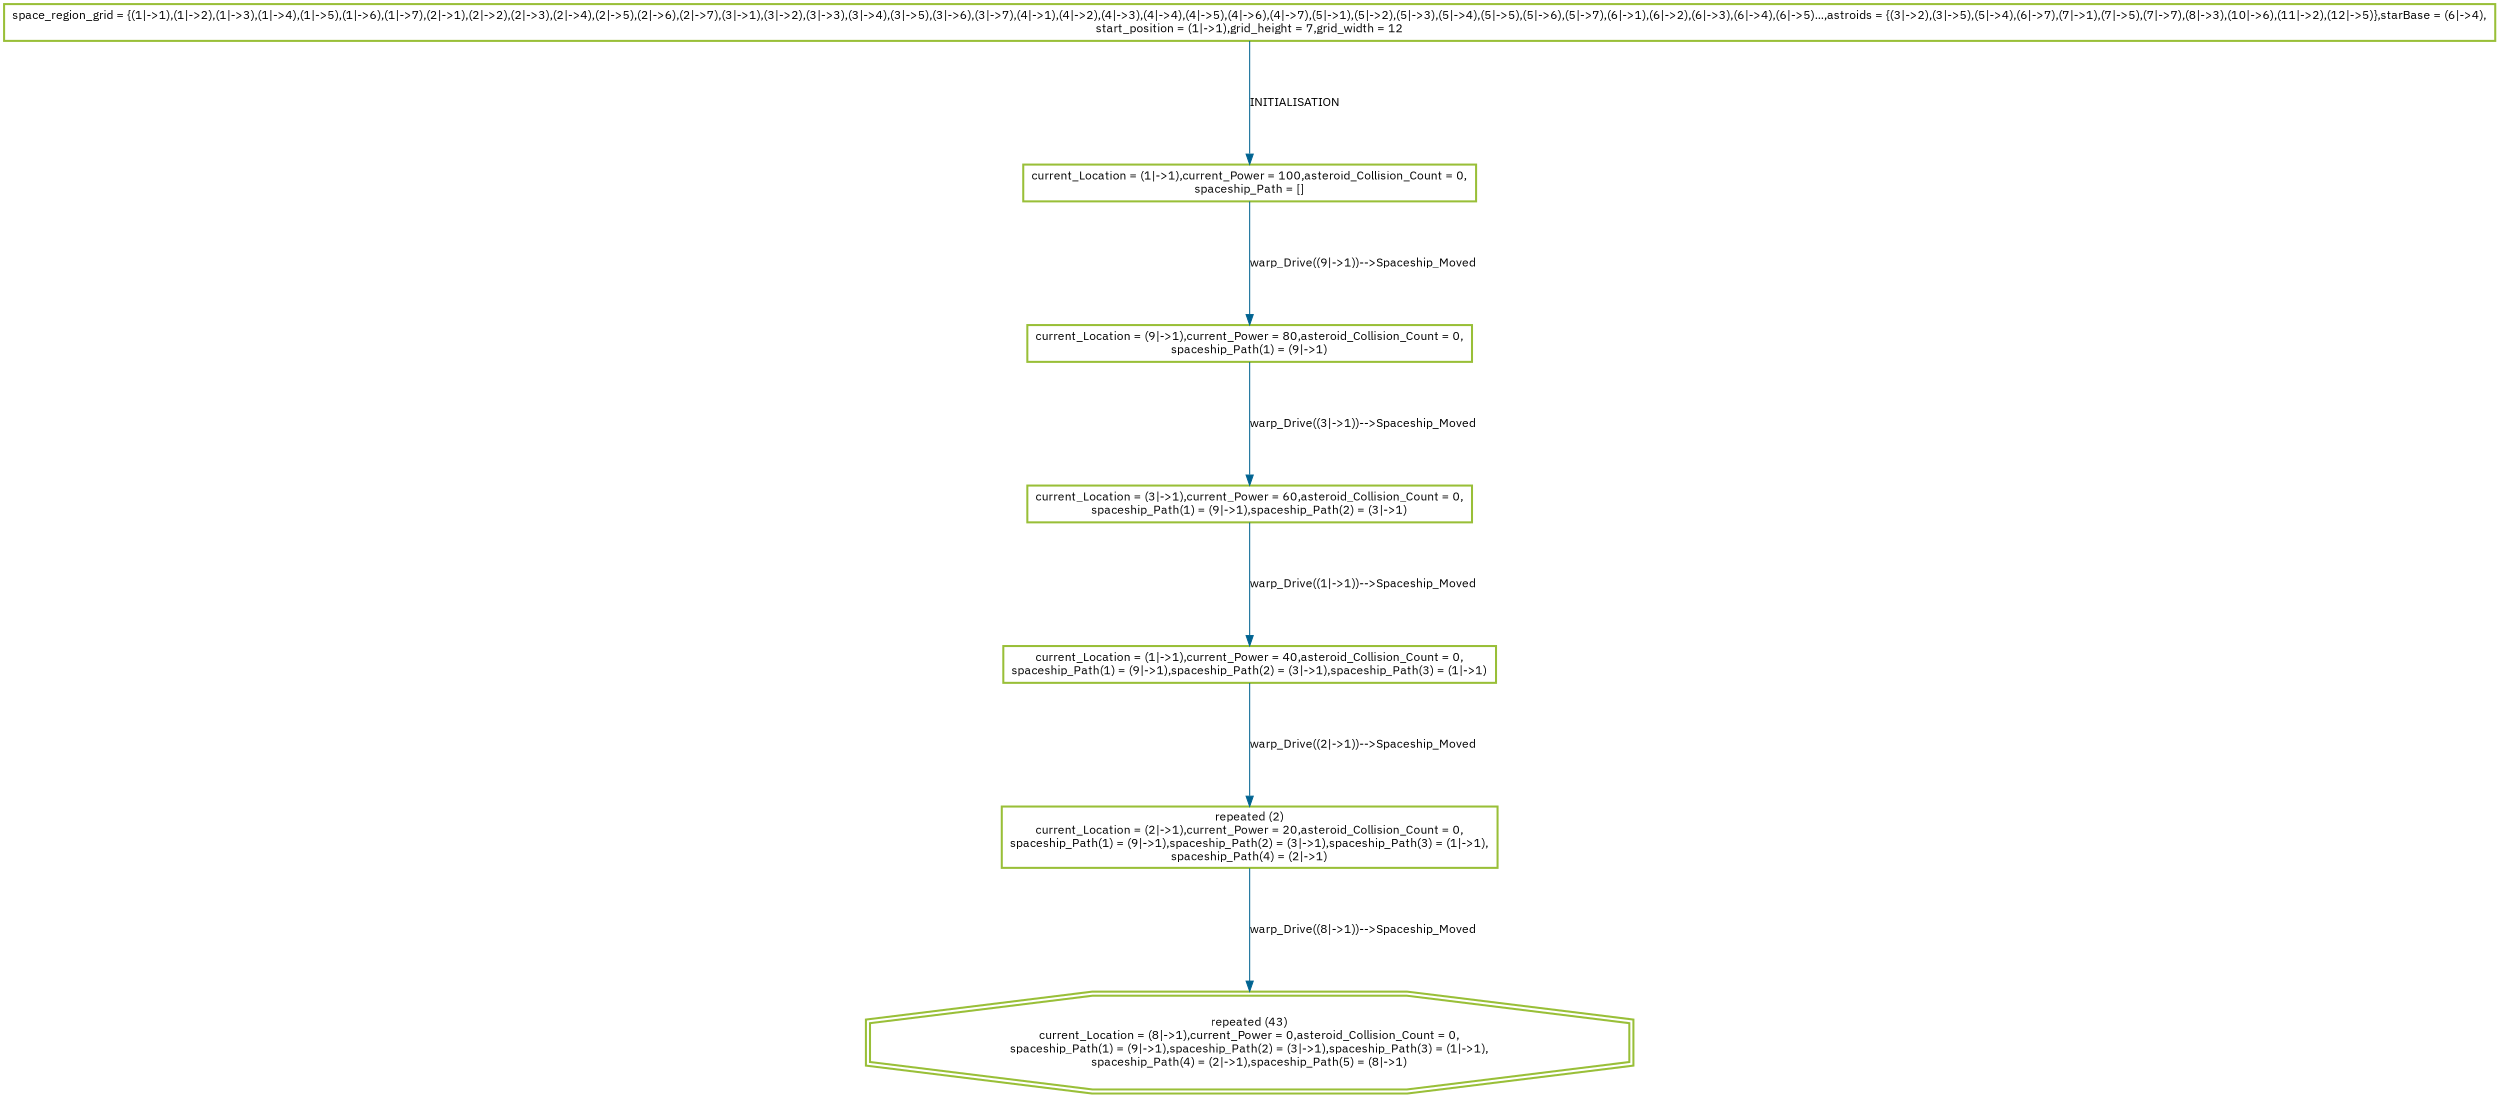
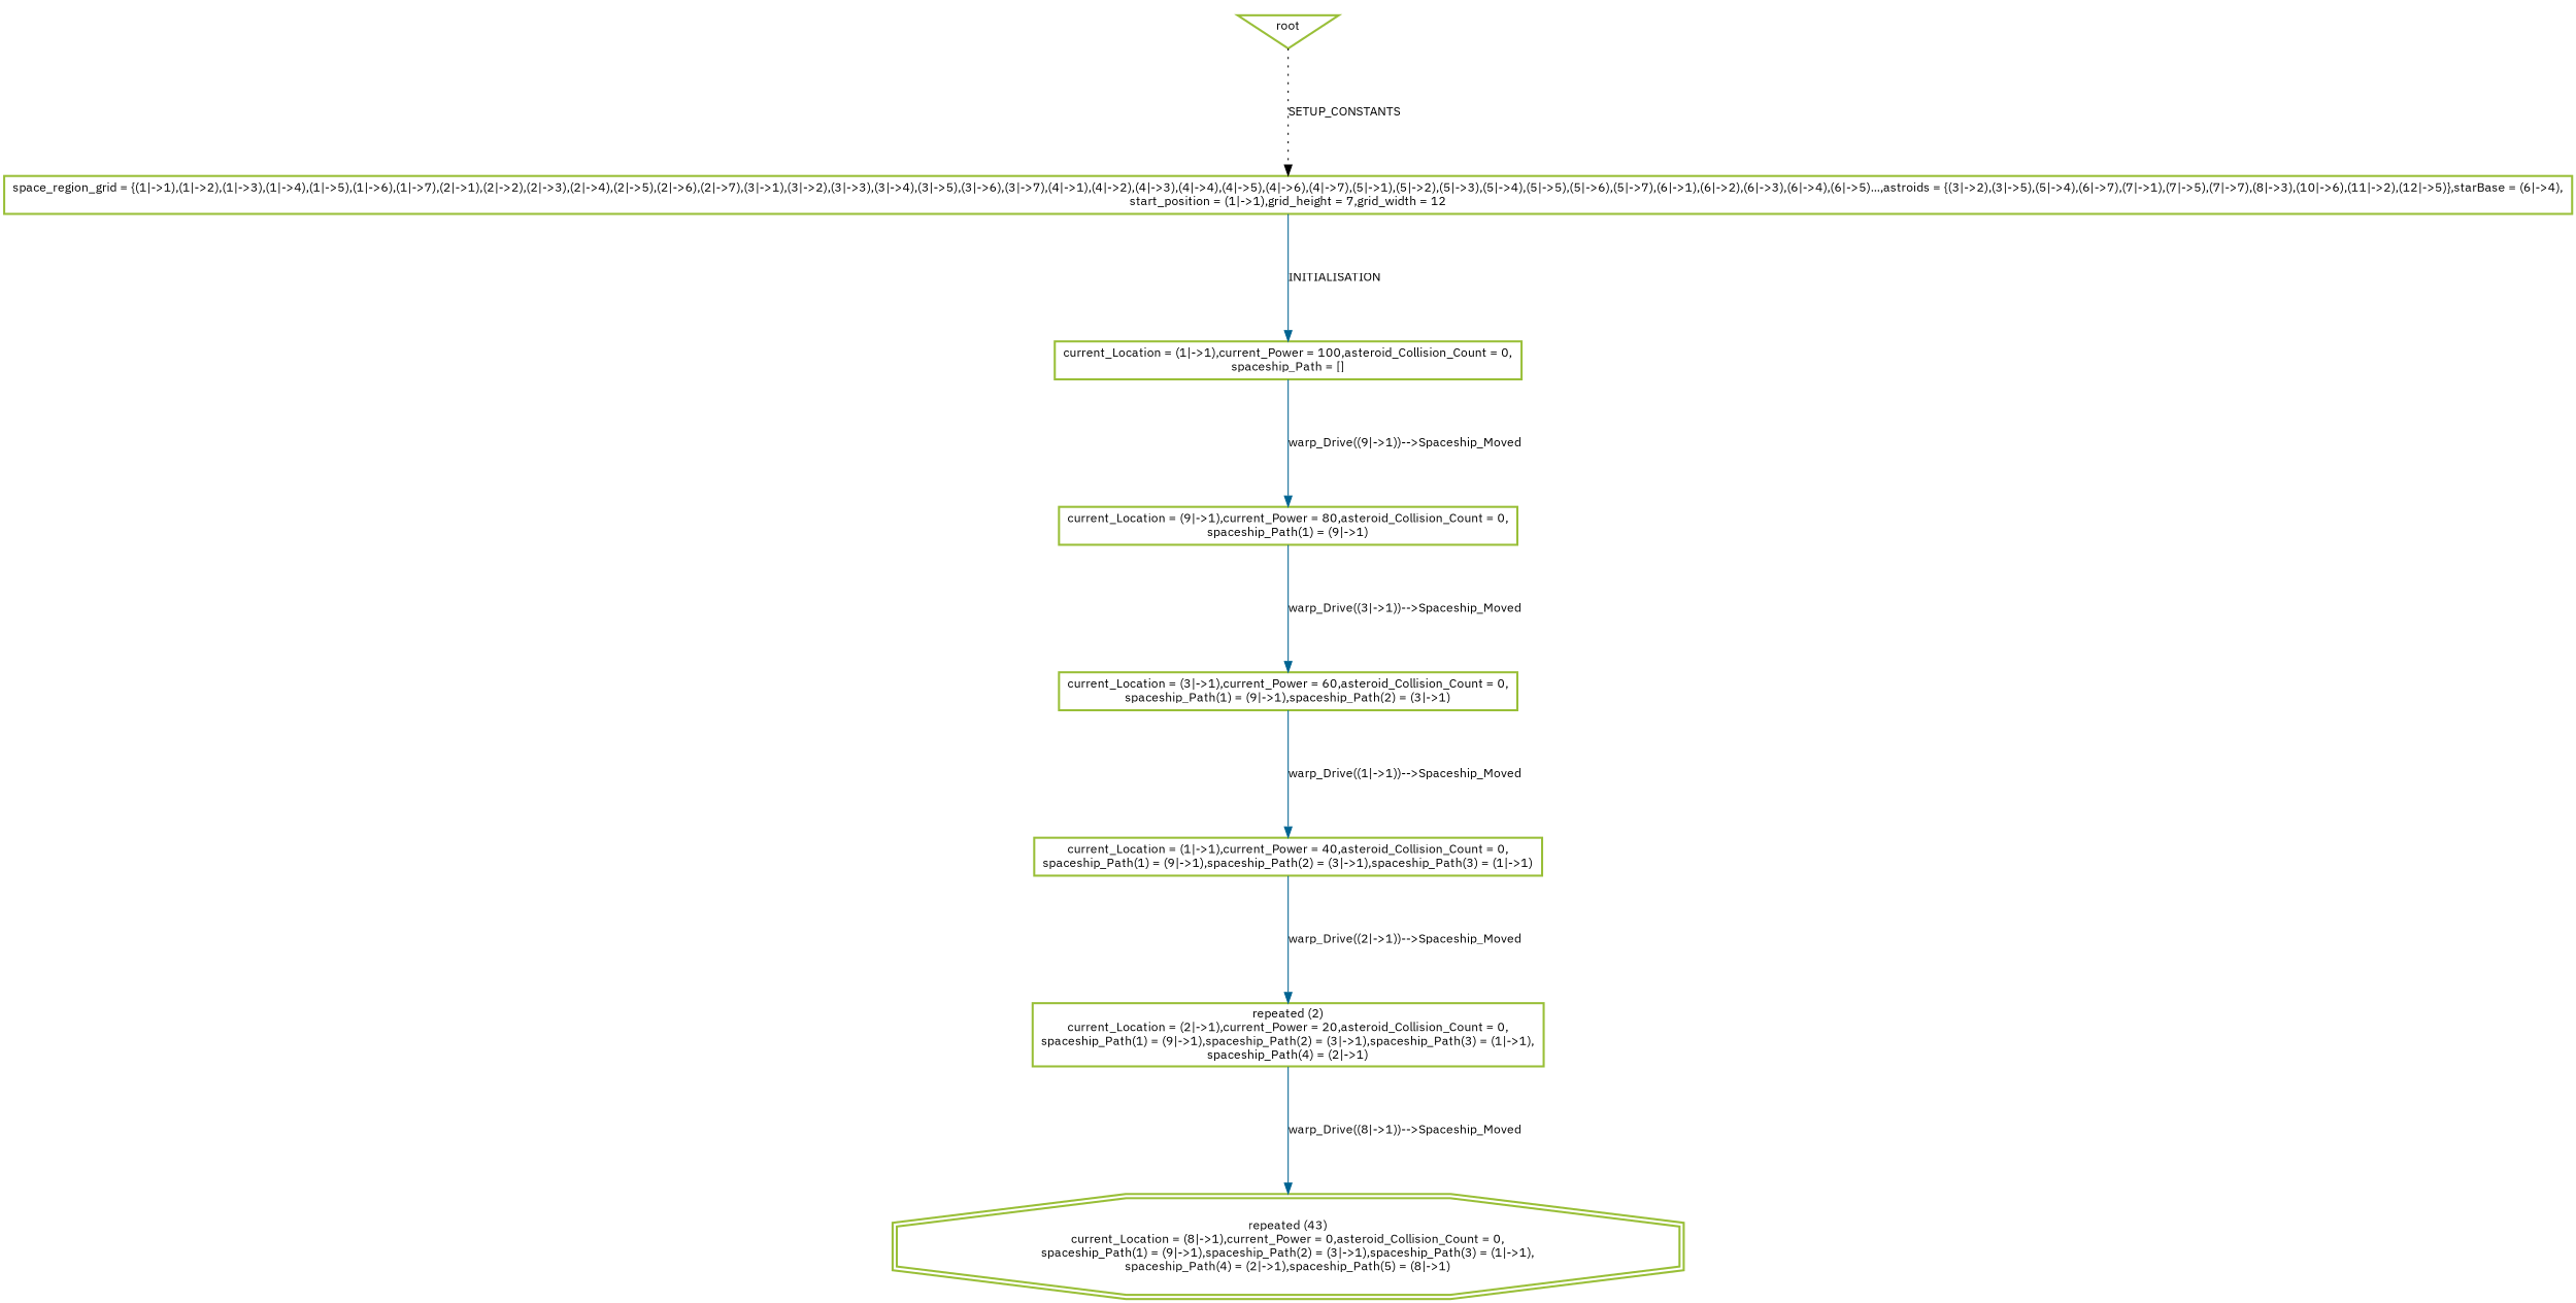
  digraph {
    nodesep=1.5
    ranksep=1.5
    fontname="IBM Plex Sans"
    node [color="#99BF38" fontsize=12 penwidth=2 shape=box fontname="IBM Plex Sans"]
    edge [color="#006391" fontsize=12 fontname="IBM Plex Sans"]
    n1 [label="space_region_grid = \{(1\|-\>1),(1\|-\>2),(1\|-\>3),(1\|-\>4),(1\|-\>5),(1\|-\>6),(1\|-\>7),(2\|-\>1),(2\|-\>2),(2\|-\>3),(2\|-\>4),(2\|-\>5),(2\|-\>6),(2\|-\>7),(3\|-\>1),(3\|-\>2),(3\|-\>3),(3\|-\>4),(3\|-\>5),(3\|-\>6),(3\|-\>7),(4\|-\>1),(4\|-\>2),(4\|-\>3),(4\|-\>4),(4\|-\>5),(4\|-\>6),(4\|-\>7),(5\|-\>1),(5\|-\>2),(5\|-\>3),(5\|-\>4),(5\|-\>5),(5\|-\>6),(5\|-\>7),(6\|-\>1),(6\|-\>2),(6\|-\>3),(6\|-\>4),(6\|-\>5)...,astroids = \{(3\|-\>2),(3\|-\>5),(5\|-\>4),(6\|-\>7),(7\|-\>1),(7\|-\>5),(7\|-\>7),(8\|-\>3),(10\|-\>6),(11\|-\>2),(12\|-\>5)\},starBase = (6\|-\>4),\nstart_position = (1\|-\>1),grid_height = 7,grid_width = 12"]
    n2 [label="current_Location = (1\|-\>1),current_Power = 100,asteroid_Collision_Count = 0,\nspaceship_Path = []"]
    n3 [label="current_Location = (9\|-\>1),current_Power = 80,asteroid_Collision_Count = 0,\nspaceship_Path(1) = (9\|-\>1)"]
    n4 [label="current_Location = (3\|-\>1),current_Power = 60,asteroid_Collision_Count = 0,\nspaceship_Path(1) = (9\|-\>1),spaceship_Path(2) = (3\|-\>1)"]
    n5 [label="current_Location = (1\|-\>1),current_Power = 40,asteroid_Collision_Count = 0,\nspaceship_Path(1) = (9\|-\>1),spaceship_Path(2) = (3\|-\>1),spaceship_Path(3) = (1\|-\>1)"]
    n6 [label="repeated (2)\ncurrent_Location = (2\|-\>1),current_Power = 20,asteroid_Collision_Count = 0,\nspaceship_Path(1) = (9\|-\>1),spaceship_Path(2) = (3\|-\>1),spaceship_Path(3) = (1\|-\>1),\nspaceship_Path(4) = (2\|-\>1)"]
    n7 [label="repeated (43)\ncurrent_Location = (8\|-\>1),current_Power = 0,asteroid_Collision_Count = 0,\nspaceship_Path(1) = (9\|-\>1),spaceship_Path(2) = (3\|-\>1),spaceship_Path(3) = (1\|-\>1),\nspaceship_Path(4) = (2\|-\>1),spaceship_Path(5) = (8\|-\>1)" shape=doubleoctagon]
+   n8 [label=root shape=invtriangle]
    n1 -> n2 [label=INITIALISATION]
    n2 -> n3 [label="warp_Drive((9\|-\>1))--\>Spaceship_Moved"]
    n3 -> n4 [label="warp_Drive((3\|-\>1))--\>Spaceship_Moved"]
    n4 -> n5 [label="warp_Drive((1\|-\>1))--\>Spaceship_Moved"]
    n5 -> n6 [label="warp_Drive((2\|-\>1))--\>Spaceship_Moved"]
    n6 -> n7 [label="warp_Drive((8\|-\>1))--\>Spaceship_Moved"]
+   n8 -> n1 [color=black label=SETUP_CONSTANTS style=dotted]
  }
